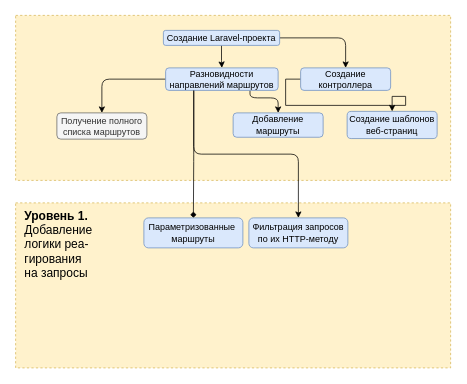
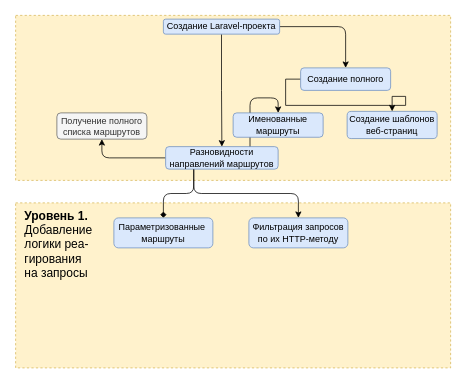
  <mxCell id="0" />
  <mxCell id="1" parent="0" />
  <mxCell id="2" value="" style="rounded=0;whiteSpace=wrap;html=1;fillColor=#fff2cc;strokeColor=#d6b656;dashed=1;" vertex="1" parent="1"><mxGeometry x="20" y="270" width="580" height="220" as="geometry" /></mxCell>
  <mxCell id="3" value="" style="rounded=0;whiteSpace=wrap;html=1;fillColor=#fff2cc;strokeColor=#d6b656;dashed=1;" vertex="1" parent="1"><mxGeometry x="20" y="20" width="580" height="220" as="geometry" /></mxCell>
  <mxCell id="4" value="" style="edgeStyle=orthogonalEdgeStyle;rounded=0;orthogonalLoop=1;jettySize=auto;html=1;" edge="1" parent="1" source="6" target="10"><mxGeometry relative="1" as="geometry" /></mxCell>
  <mxCell id="5" value="" style="edgeStyle=orthogonalEdgeStyle;rounded=1;orthogonalLoop=1;jettySize=auto;html=1;" edge="1" parent="1" source="6" target="15"><mxGeometry relative="1" as="geometry" /></mxCell>
- <mxCell id="6" value="Создание Laravel-проекта" style="rounded=1;whiteSpace=wrap;html=1;fillColor=#dae8fc;strokeColor=#6c8ebf;" vertex="1" parent="1"><mxGeometry x="217" y="40" width="155" height="20" as="geometry" /></mxCell>
+ <mxCell id="6" value="Создание Laravel-проекта" style="rounded=1;whiteSpace=wrap;html=1;fillColor=#dae8fc;strokeColor=#6c8ebf;" vertex="1" parent="1"><mxGeometry x="217" y="25" width="155" height="20" as="geometry" /></mxCell>
  <mxCell id="7" value="" style="edgeStyle=orthogonalEdgeStyle;rounded=1;orthogonalLoop=1;jettySize=auto;html=1;exitX=0.75;exitY=1;exitDx=0;exitDy=0;" edge="1" parent="1" source="10" target="12"><mxGeometry relative="1" as="geometry"><Array as="points"><mxPoint x="333" y="130" /><mxPoint x="370" y="130" /></Array></mxGeometry></mxCell>
  <mxCell id="8" value="" style="edgeStyle=orthogonalEdgeStyle;rounded=1;orthogonalLoop=1;jettySize=auto;html=1;" edge="1" parent="1" source="10" target="13"><mxGeometry relative="1" as="geometry" /></mxCell>
  <mxCell id="9" style="edgeStyle=orthogonalEdgeStyle;rounded=1;orthogonalLoop=1;jettySize=auto;html=1;exitX=0.25;exitY=1;exitDx=0;exitDy=0;" edge="1" parent="1" source="10" target="18"><mxGeometry relative="1" as="geometry" /></mxCell>
- <mxCell id="10" value="Разновидности направлений маршрутов" style="whiteSpace=wrap;html=1;rounded=1;fillColor=#dae8fc;strokeColor=#6c8ebf;" vertex="1" parent="1"><mxGeometry x="220" y="90" width="150" height="30" as="geometry" /></mxCell>
+ <mxCell id="10" value="Разновидности направлений маршрутов" style="whiteSpace=wrap;html=1;rounded=1;fillColor=#dae8fc;strokeColor=#6c8ebf;" vertex="1" parent="1"><mxGeometry x="220" y="195" width="150" height="30" as="geometry" /></mxCell>
  <mxCell id="11" value="" style="edgeStyle=orthogonalEdgeStyle;rounded=1;orthogonalLoop=1;jettySize=auto;html=1;exitX=0.25;exitY=1;exitDx=0;exitDy=0;endArrow=diamond;" edge="1" parent="1" source="10" target="17"><mxGeometry relative="1" as="geometry" /></mxCell>
- <mxCell id="12" value="Добавление маршруты" style="whiteSpace=wrap;html=1;rounded=1;fillColor=#dae8fc;strokeColor=#6c8ebf;" vertex="1" parent="1"><mxGeometry x="310" y="150" width="120" height="32.5" as="geometry" /></mxCell>
+ <mxCell id="12" value="Именованные маршруты" style="whiteSpace=wrap;html=1;rounded=1;fillColor=#dae8fc;strokeColor=#6c8ebf;" vertex="1" parent="1"><mxGeometry x="310" y="150" width="120" height="32.5" as="geometry" /></mxCell>
  <mxCell id="13" value="Получение полного списка маршрутов" style="whiteSpace=wrap;html=1;rounded=1;fontSize=12;fillColor=#f5f5f5;fontColor=#333333;strokeColor=#666666;" vertex="1" parent="1"><mxGeometry x="75" y="150" width="120" height="35" as="geometry" /></mxCell>
  <mxCell id="14" style="edgeStyle=orthogonalEdgeStyle;rounded=0;orthogonalLoop=1;jettySize=auto;html=1;exitX=0;exitY=0.5;exitDx=0;exitDy=0;" edge="1" parent="1" source="15" target="19"><mxGeometry relative="1" as="geometry" /></mxCell>
- <mxCell id="15" value="Создание контроллера" style="whiteSpace=wrap;html=1;fillColor=#dae8fc;strokeColor=#6c8ebf;rounded=1;" vertex="1" parent="1"><mxGeometry x="400" y="90" width="120" height="30" as="geometry" /></mxCell>
+ <mxCell id="15" value="Создание полного" style="whiteSpace=wrap;html=1;fillColor=#dae8fc;strokeColor=#6c8ebf;rounded=1;" vertex="1" parent="1"><mxGeometry x="400" y="90" width="120" height="30" as="geometry" /></mxCell>
  <mxCell id="16" value="&lt;b&gt;Уровень 1.&lt;/b&gt;&amp;nbsp;&lt;br&gt;Добавление &lt;br&gt;логики реа-&lt;br&gt;гирования &lt;br&gt;на запросы" style="text;html=1;strokeColor=none;fillColor=none;align=left;verticalAlign=middle;whiteSpace=wrap;rounded=0;fontSize=16;" vertex="1" parent="1"><mxGeometry x="30" y="270" width="110" height="110" as="geometry" /></mxCell>
- <mxCell id="17" value="Параметризованные&amp;nbsp; маршруты" style="whiteSpace=wrap;html=1;fillColor=#dae8fc;strokeColor=#6c8ebf;rounded=1;" vertex="1" parent="1"><mxGeometry x="191" y="290" width="132" height="40" as="geometry" /></mxCell>
+ <mxCell id="17" value="Параметризованные&amp;nbsp; маршруты" style="whiteSpace=wrap;html=1;fillColor=#dae8fc;strokeColor=#6c8ebf;rounded=1;" vertex="1" parent="1"><mxGeometry x="151" y="290" width="132" height="40" as="geometry" /></mxCell>
  <mxCell id="18" value="Фильтрация запросов по их HTTP-методу" style="whiteSpace=wrap;html=1;fillColor=#dae8fc;strokeColor=#6c8ebf;rounded=1;" vertex="1" parent="1"><mxGeometry x="331" y="290" width="132" height="40" as="geometry" /></mxCell>
  <mxCell id="19" value="Создание шаблонов веб-страниц" style="whiteSpace=wrap;html=1;fillColor=#dae8fc;strokeColor=#6c8ebf;rounded=1;" vertex="1" parent="1"><mxGeometry x="462" y="148" width="120" height="36.25" as="geometry" /></mxCell>
